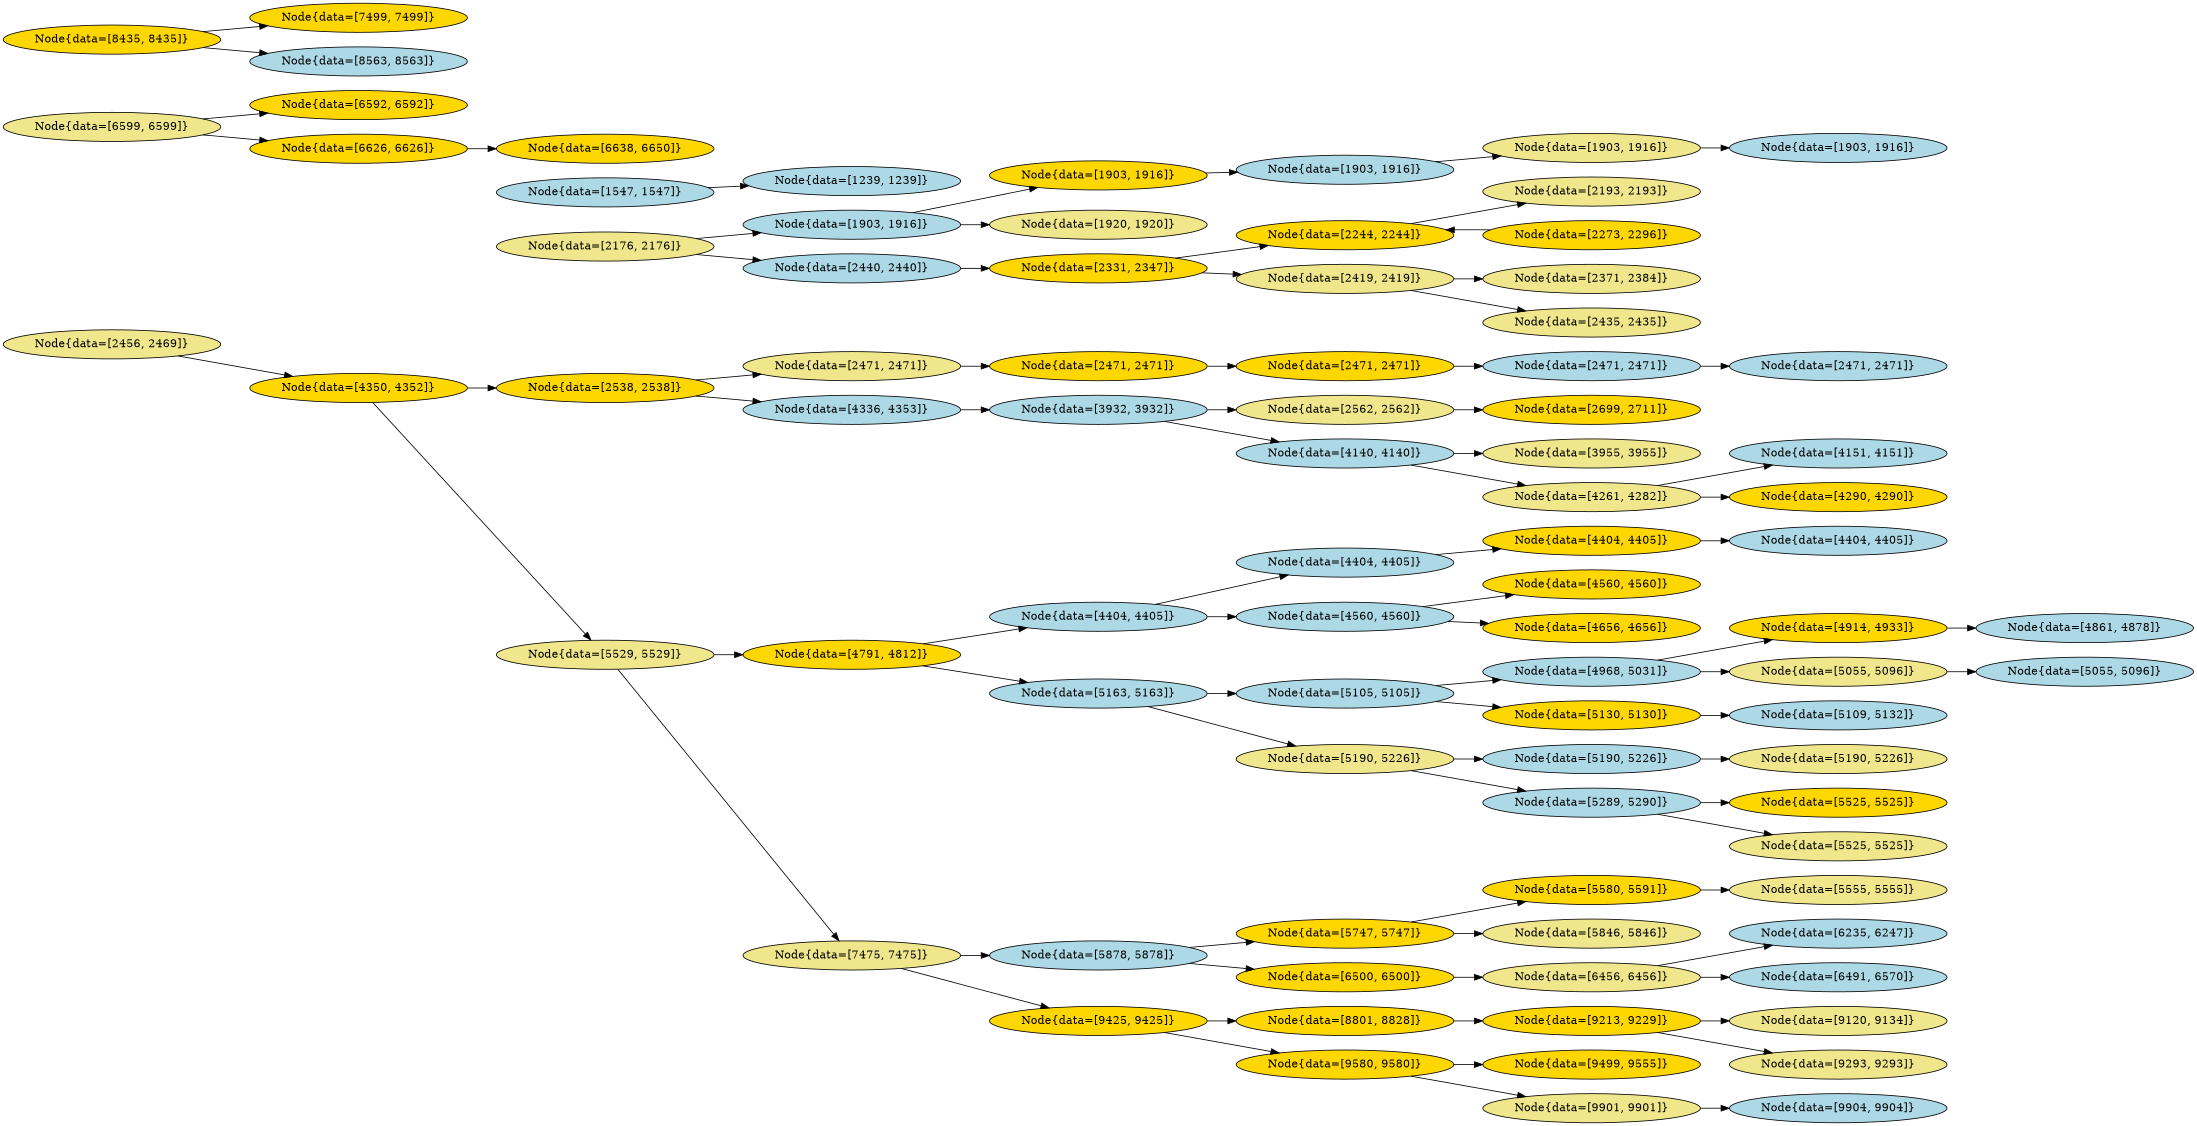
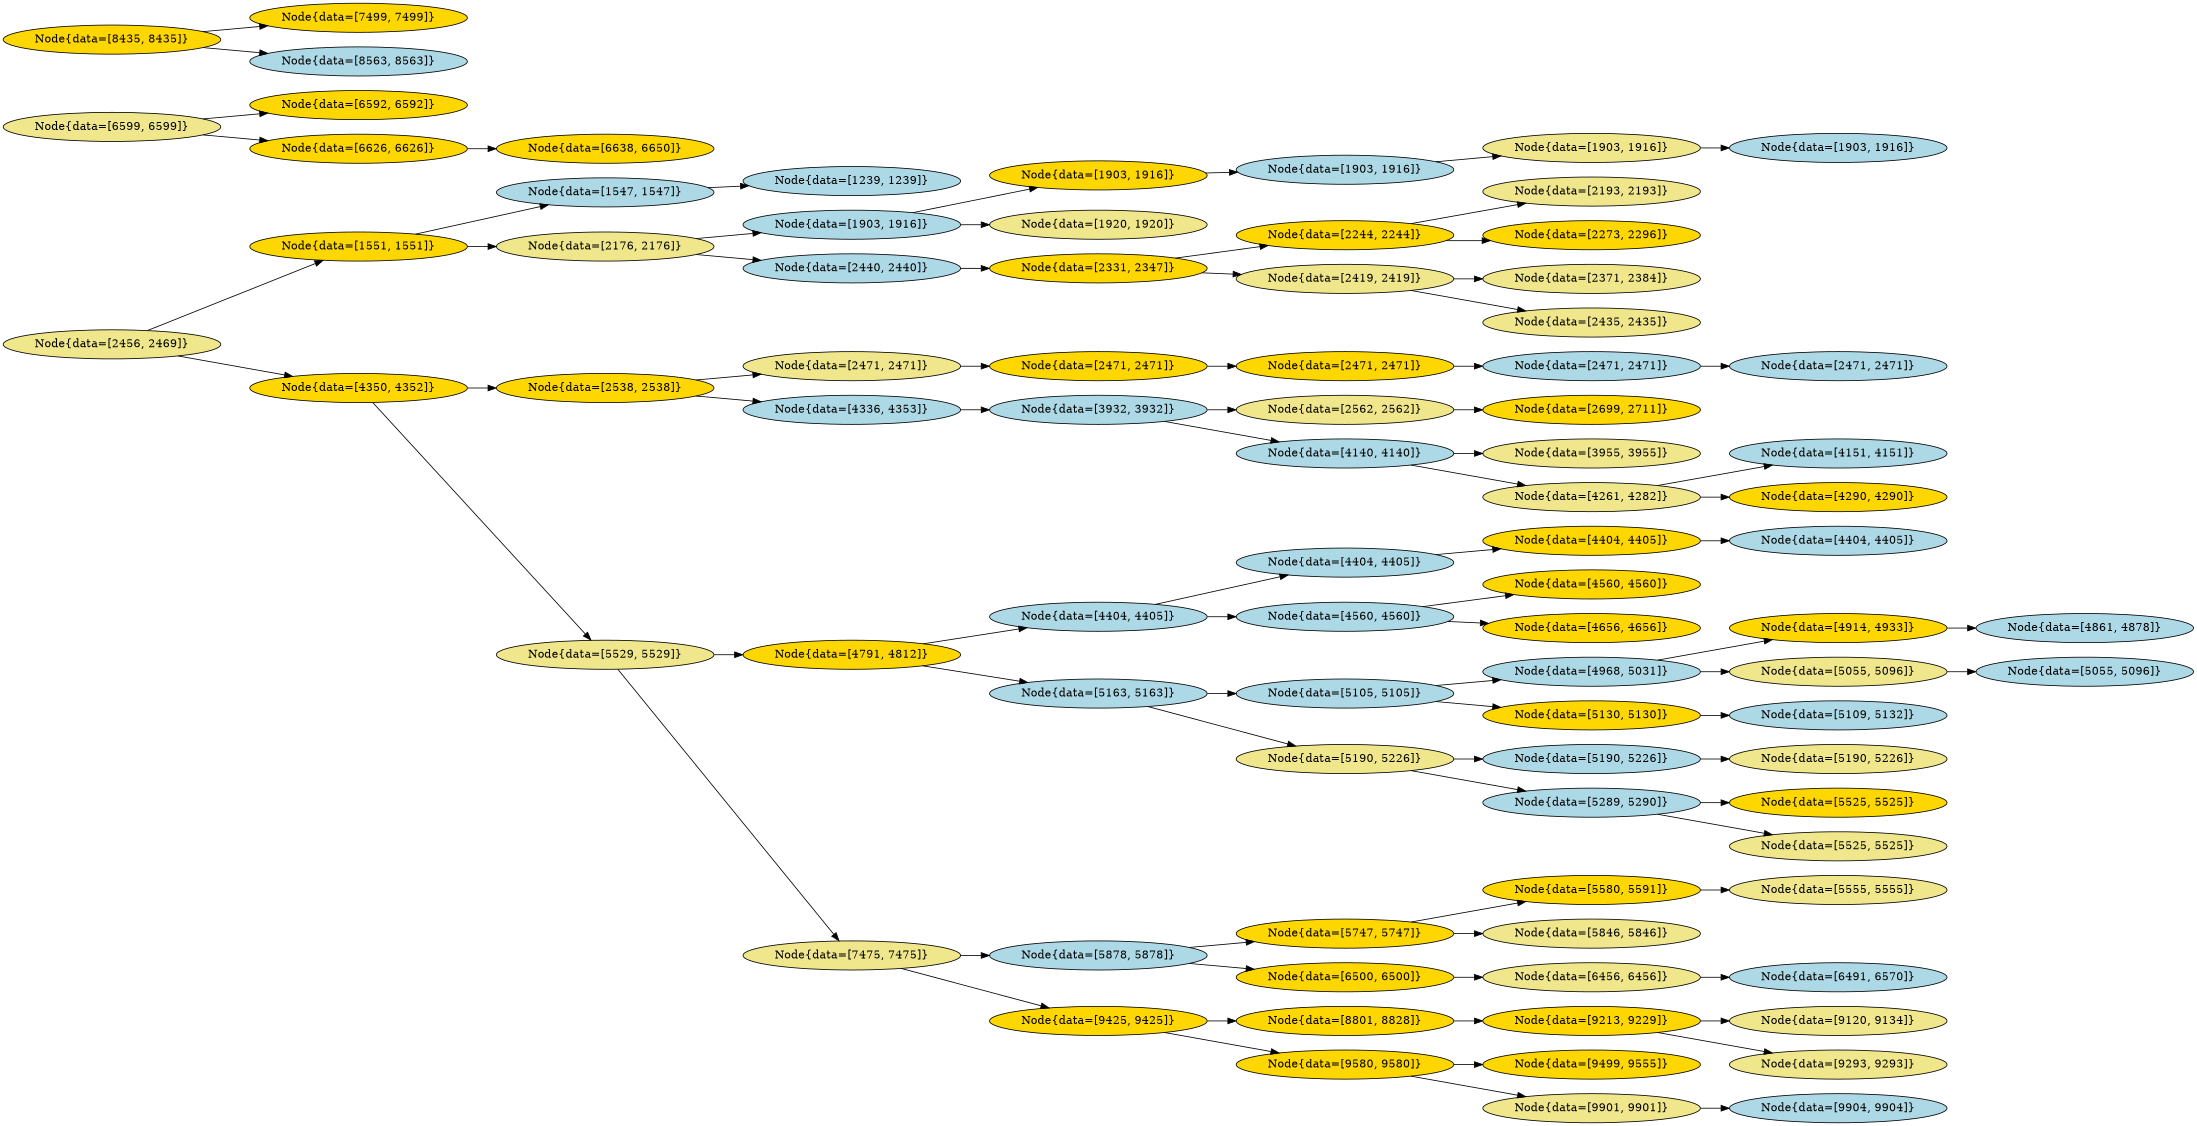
  digraph {
    rankdir=LR
    node [fillcolor=gold style=filled]
    n1 [fillcolor=khaki label="Node{data=[2456, 2469]}"]
+   n2 [label="Node{data=[1551, 1551]}"]
    n3 [label="Node{data=[4350, 4352]}"]
    n4 [fillcolor=lightblue label="Node{data=[1547, 1547]}"]
    n5 [fillcolor=khaki label="Node{data=[2176, 2176]}"]
    n6 [label="Node{data=[2538, 2538]}"]
    n7 [fillcolor=khaki label="Node{data=[5529, 5529]}"]
    n8 [fillcolor=lightblue label="Node{data=[1239, 1239]}"]
    n9 [fillcolor=lightblue label="Node{data=[1903, 1916]}"]
    n10 [fillcolor=lightblue label="Node{data=[2440, 2440]}"]
    n11 [label="Node{data=[1903, 1916]}"]
    n12 [fillcolor=khaki label="Node{data=[1920, 1920]}"]
    n13 [label="Node{data=[2331, 2347]}"]
    n14 [fillcolor=lightblue label="Node{data=[1903, 1916]}"]
    n15 [fillcolor=khaki label="Node{data=[1903, 1916]}"]
    n16 [fillcolor=lightblue label="Node{data=[1903, 1916]}"]
    n17 [label="Node{data=[2244, 2244]}"]
    n18 [fillcolor=khaki label="Node{data=[2419, 2419]}"]
    n19 [fillcolor=khaki label="Node{data=[2193, 2193]}"]
    n20 [label="Node{data=[2273, 2296]}"]
    n21 [fillcolor=khaki label="Node{data=[2371, 2384]}"]
    n22 [fillcolor=khaki label="Node{data=[2435, 2435]}"]
    n23 [fillcolor=khaki label="Node{data=[2471, 2471]}"]
    n24 [fillcolor=lightblue label="Node{data=[4336, 4353]}"]
    n25 [label="Node{data=[4791, 4812]}"]
    n26 [fillcolor=khaki label="Node{data=[7475, 7475]}"]
    n27 [label="Node{data=[2471, 2471]}"]
    n28 [fillcolor=lightblue label="Node{data=[3932, 3932]}"]
    n29 [label="Node{data=[2471, 2471]}"]
    n30 [fillcolor=lightblue label="Node{data=[2471, 2471]}"]
    n31 [fillcolor=lightblue label="Node{data=[2471, 2471]}"]
    n32 [fillcolor=khaki label="Node{data=[2562, 2562]}"]
    n33 [fillcolor=lightblue label="Node{data=[4140, 4140]}"]
    n34 [label="Node{data=[2699, 2711]}"]
    n35 [fillcolor=khaki label="Node{data=[3955, 3955]}"]
    n36 [fillcolor=khaki label="Node{data=[4261, 4282]}"]
    n37 [fillcolor=lightblue label="Node{data=[4151, 4151]}"]
    n38 [label="Node{data=[4290, 4290]}"]
    n39 [fillcolor=lightblue label="Node{data=[4404, 4405]}"]
    n40 [fillcolor=lightblue label="Node{data=[5163, 5163]}"]
    n41 [fillcolor=lightblue label="Node{data=[5878, 5878]}"]
    n42 [label="Node{data=[9425, 9425]}"]
    n43 [fillcolor=lightblue label="Node{data=[4404, 4405]}"]
    n44 [fillcolor=lightblue label="Node{data=[4560, 4560]}"]
    n45 [fillcolor=lightblue label="Node{data=[5105, 5105]}"]
    n46 [fillcolor=khaki label="Node{data=[5190, 5226]}"]
    n47 [label="Node{data=[4404, 4405]}"]
    n48 [label="Node{data=[4560, 4560]}"]
    n49 [label="Node{data=[4656, 4656]}"]
    n50 [fillcolor=lightblue label="Node{data=[4404, 4405]}"]
    n51 [fillcolor=lightblue label="Node{data=[4968, 5031]}"]
    n52 [label="Node{data=[5130, 5130]}"]
    n53 [fillcolor=lightblue label="Node{data=[5190, 5226]}"]
    n54 [fillcolor=lightblue label="Node{data=[5289, 5290]}"]
    n55 [label="Node{data=[4914, 4933]}"]
    n56 [fillcolor=khaki label="Node{data=[5055, 5096]}"]
    n57 [fillcolor=lightblue label="Node{data=[5109, 5132]}"]
    n58 [fillcolor=lightblue label="Node{data=[4861, 4878]}"]
    n59 [fillcolor=lightblue label="Node{data=[5055, 5096]}"]
    n60 [fillcolor=khaki label="Node{data=[5190, 5226]}"]
    n61 [label="Node{data=[5525, 5525]}"]
    n62 [fillcolor=khaki label="Node{data=[5525, 5525]}"]
    n63 [label="Node{data=[5747, 5747]}"]
    n64 [label="Node{data=[6500, 6500]}"]
    n65 [label="Node{data=[8801, 8828]}"]
    n66 [label="Node{data=[9580, 9580]}"]
    n67 [label="Node{data=[5580, 5591]}"]
    n68 [fillcolor=khaki label="Node{data=[5846, 5846]}"]
    n69 [fillcolor=khaki label="Node{data=[6456, 6456]}"]
    n70 [fillcolor=khaki label="Node{data=[5555, 5555]}"]
-   n71 [fillcolor=lightblue label="Node{data=[6235, 6247]}"]
    n72 [fillcolor=lightblue label="Node{data=[6491, 6570]}"]
    n73 [fillcolor=khaki label="Node{data=[6599, 6599]}"]
    n74 [label="Node{data=[6592, 6592]}"]
    n75 [label="Node{data=[6626, 6626]}"]
    n76 [label="Node{data=[6638, 6650]}"]
    n77 [label="Node{data=[9213, 9229]}"]
    n78 [label="Node{data=[9499, 9555]}"]
    n79 [fillcolor=khaki label="Node{data=[9901, 9901]}"]
    n80 [label="Node{data=[8435, 8435]}"]
    n81 [label="Node{data=[7499, 7499]}"]
    n82 [fillcolor=lightblue label="Node{data=[8563, 8563]}"]
    n83 [fillcolor=khaki label="Node{data=[9120, 9134]}"]
    n84 [fillcolor=khaki label="Node{data=[9293, 9293]}"]
    n85 [fillcolor=lightblue label="Node{data=[9904, 9904]}"]
+   n1 -> n2
    n1 -> n3
+   n2 -> n4
+   n2 -> n5
    n3 -> n6
    n3 -> n7
    n4 -> n8
    n5 -> n9
    n5 -> n10
    n6 -> n23
    n6 -> n24
    n7 -> n25
    n7 -> n26
    n9 -> n11
    n9 -> n12
    n10 -> n13
    n11 -> n14
    n13 -> n17
    n13 -> n18
    n14 -> n15
    n15 -> n16
    n17 -> n19
-   n20 -> n17
+   n17 -> n20
    n18 -> n21
    n18 -> n22
    n23 -> n27
    n24 -> n28
    n25 -> n39
    n25 -> n40
    n26 -> n41
    n26 -> n42
    n27 -> n29
    n28 -> n32
    n28 -> n33
    n29 -> n30
    n30 -> n31
    n32 -> n34
    n33 -> n35
    n33 -> n36
    n36 -> n37
    n36 -> n38
    n39 -> n43
    n39 -> n44
    n40 -> n45
    n40 -> n46
    n41 -> n63
    n41 -> n64
    n42 -> n65
    n42 -> n66
    n43 -> n47
    n44 -> n48
    n44 -> n49
    n45 -> n51
    n45 -> n52
    n46 -> n53
    n46 -> n54
    n47 -> n50
    n51 -> n55
    n51 -> n56
    n52 -> n57
    n53 -> n60
    n54 -> n61
    n54 -> n62
    n55 -> n58
    n56 -> n59
    n63 -> n67
    n63 -> n68
    n64 -> n69
    n65 -> n77
    n66 -> n78
    n66 -> n79
    n67 -> n70
-   n69 -> n71
    n69 -> n72
    n73 -> n74
    n73 -> n75
    n75 -> n76
    n77 -> n83
    n77 -> n84
    n79 -> n85
    n80 -> n81
    n80 -> n82
  }
